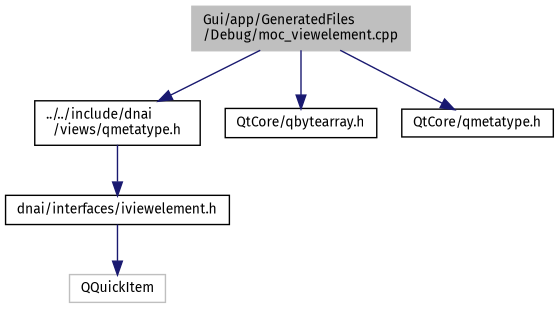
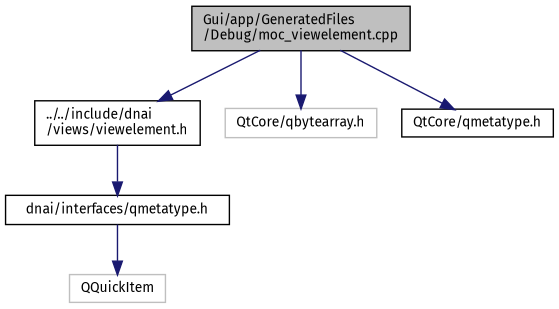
  digraph {
    fontname="Fira Sans"
    node [color=black fillcolor=white fontname="Fira Sans" fontsize=10 shape=record style=filled]
    edge [color=midnightblue fontname="Fira Sans" fontsize=10 labelfontname=Helvetica labelfontsize=10 style=solid]
-   n1 [color=grey75 fillcolor=grey75 fontcolor=black height=0.2 label="Gui/app/GeneratedFiles\l/Debug/moc_viewelement.cpp" width=0.4]
-   n2 [height=0.2 label="../../include/dnai\l/views/qmetatype.h" width=0.4]
-   n3 [height=0.2 label="QtCore/qbytearray.h" width=0.4]
+   n1 [fillcolor=grey75 fontcolor=black height=0.2 label="Gui/app/GeneratedFiles\l/Debug/moc_viewelement.cpp" width=0.4]
+   n2 [height=0.2 label="../../include/dnai\l/views/viewelement.h" width=0.4]
+   n3 [color=grey75 height=0.2 label="QtCore/qbytearray.h" width=0.4]
    n4 [height=0.2 label="QtCore/qmetatype.h" width=0.4]
-   n5 [height=0.2 label="dnai/interfaces/iviewelement.h" width=0.4]
+   n5 [height=0.2 label="dnai/interfaces/qmetatype.h" width=0.4]
    n6 [color=grey75 height=0.2 label=QQuickItem width=0.4]
    n1 -> n2
    n1 -> n3
    n1 -> n4
    n2 -> n5
    n5 -> n6
  }
